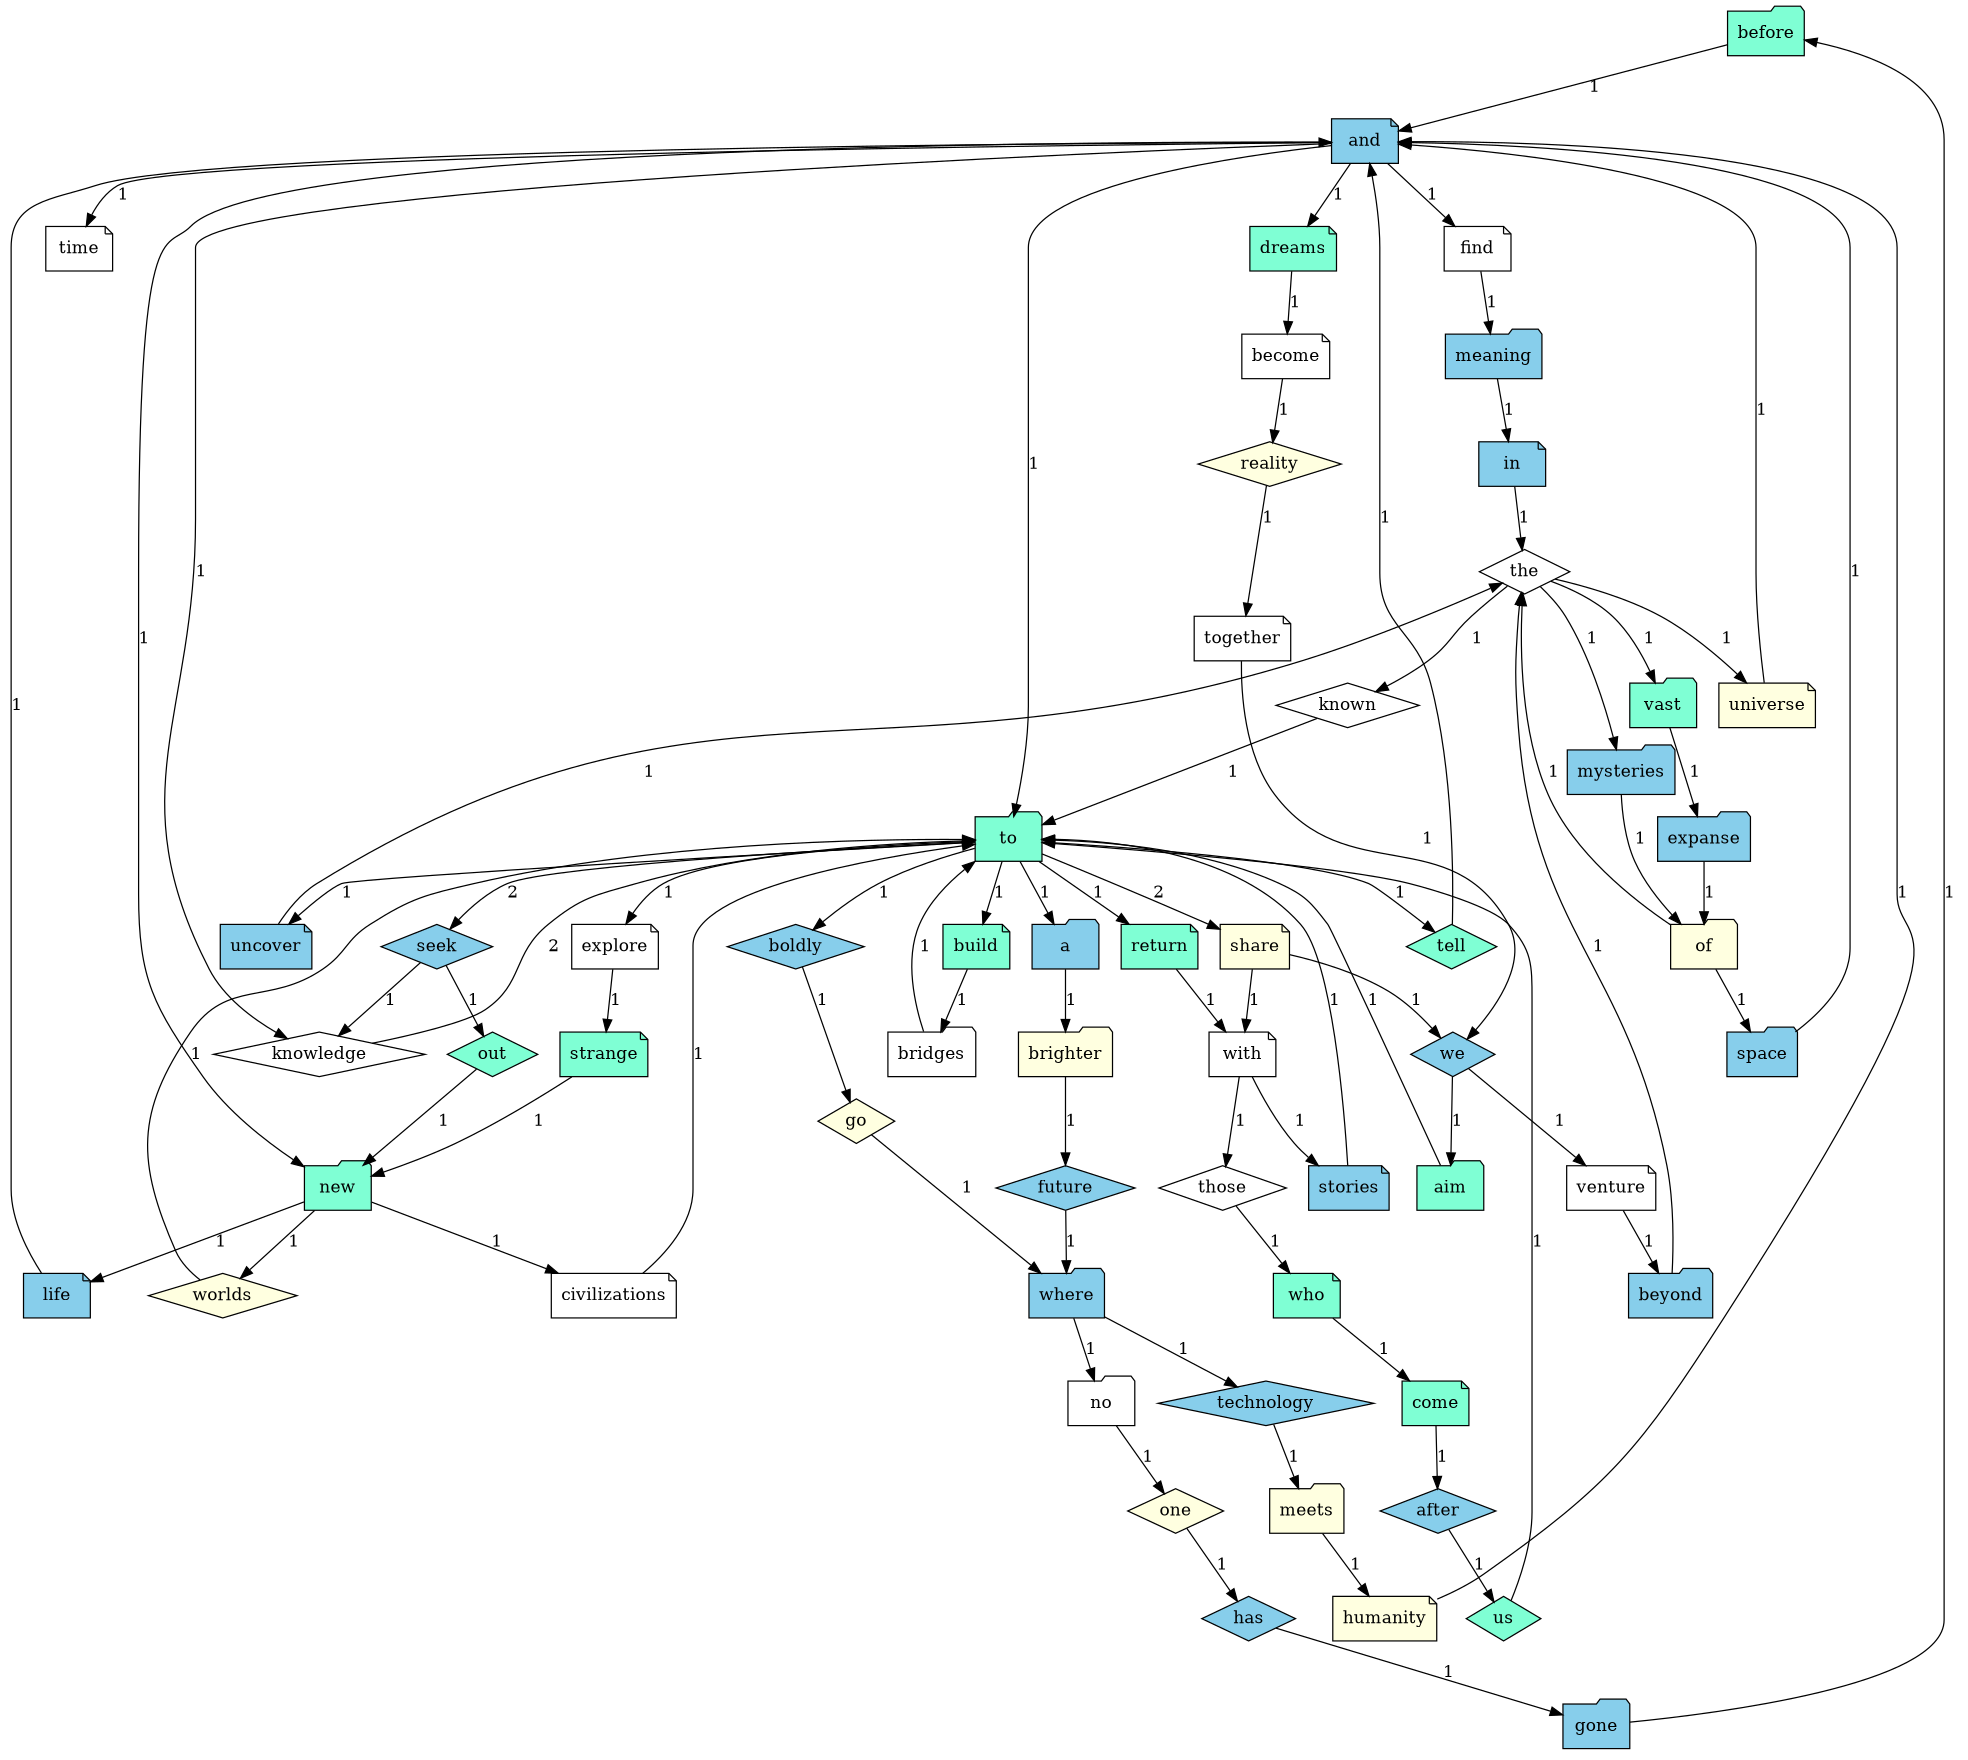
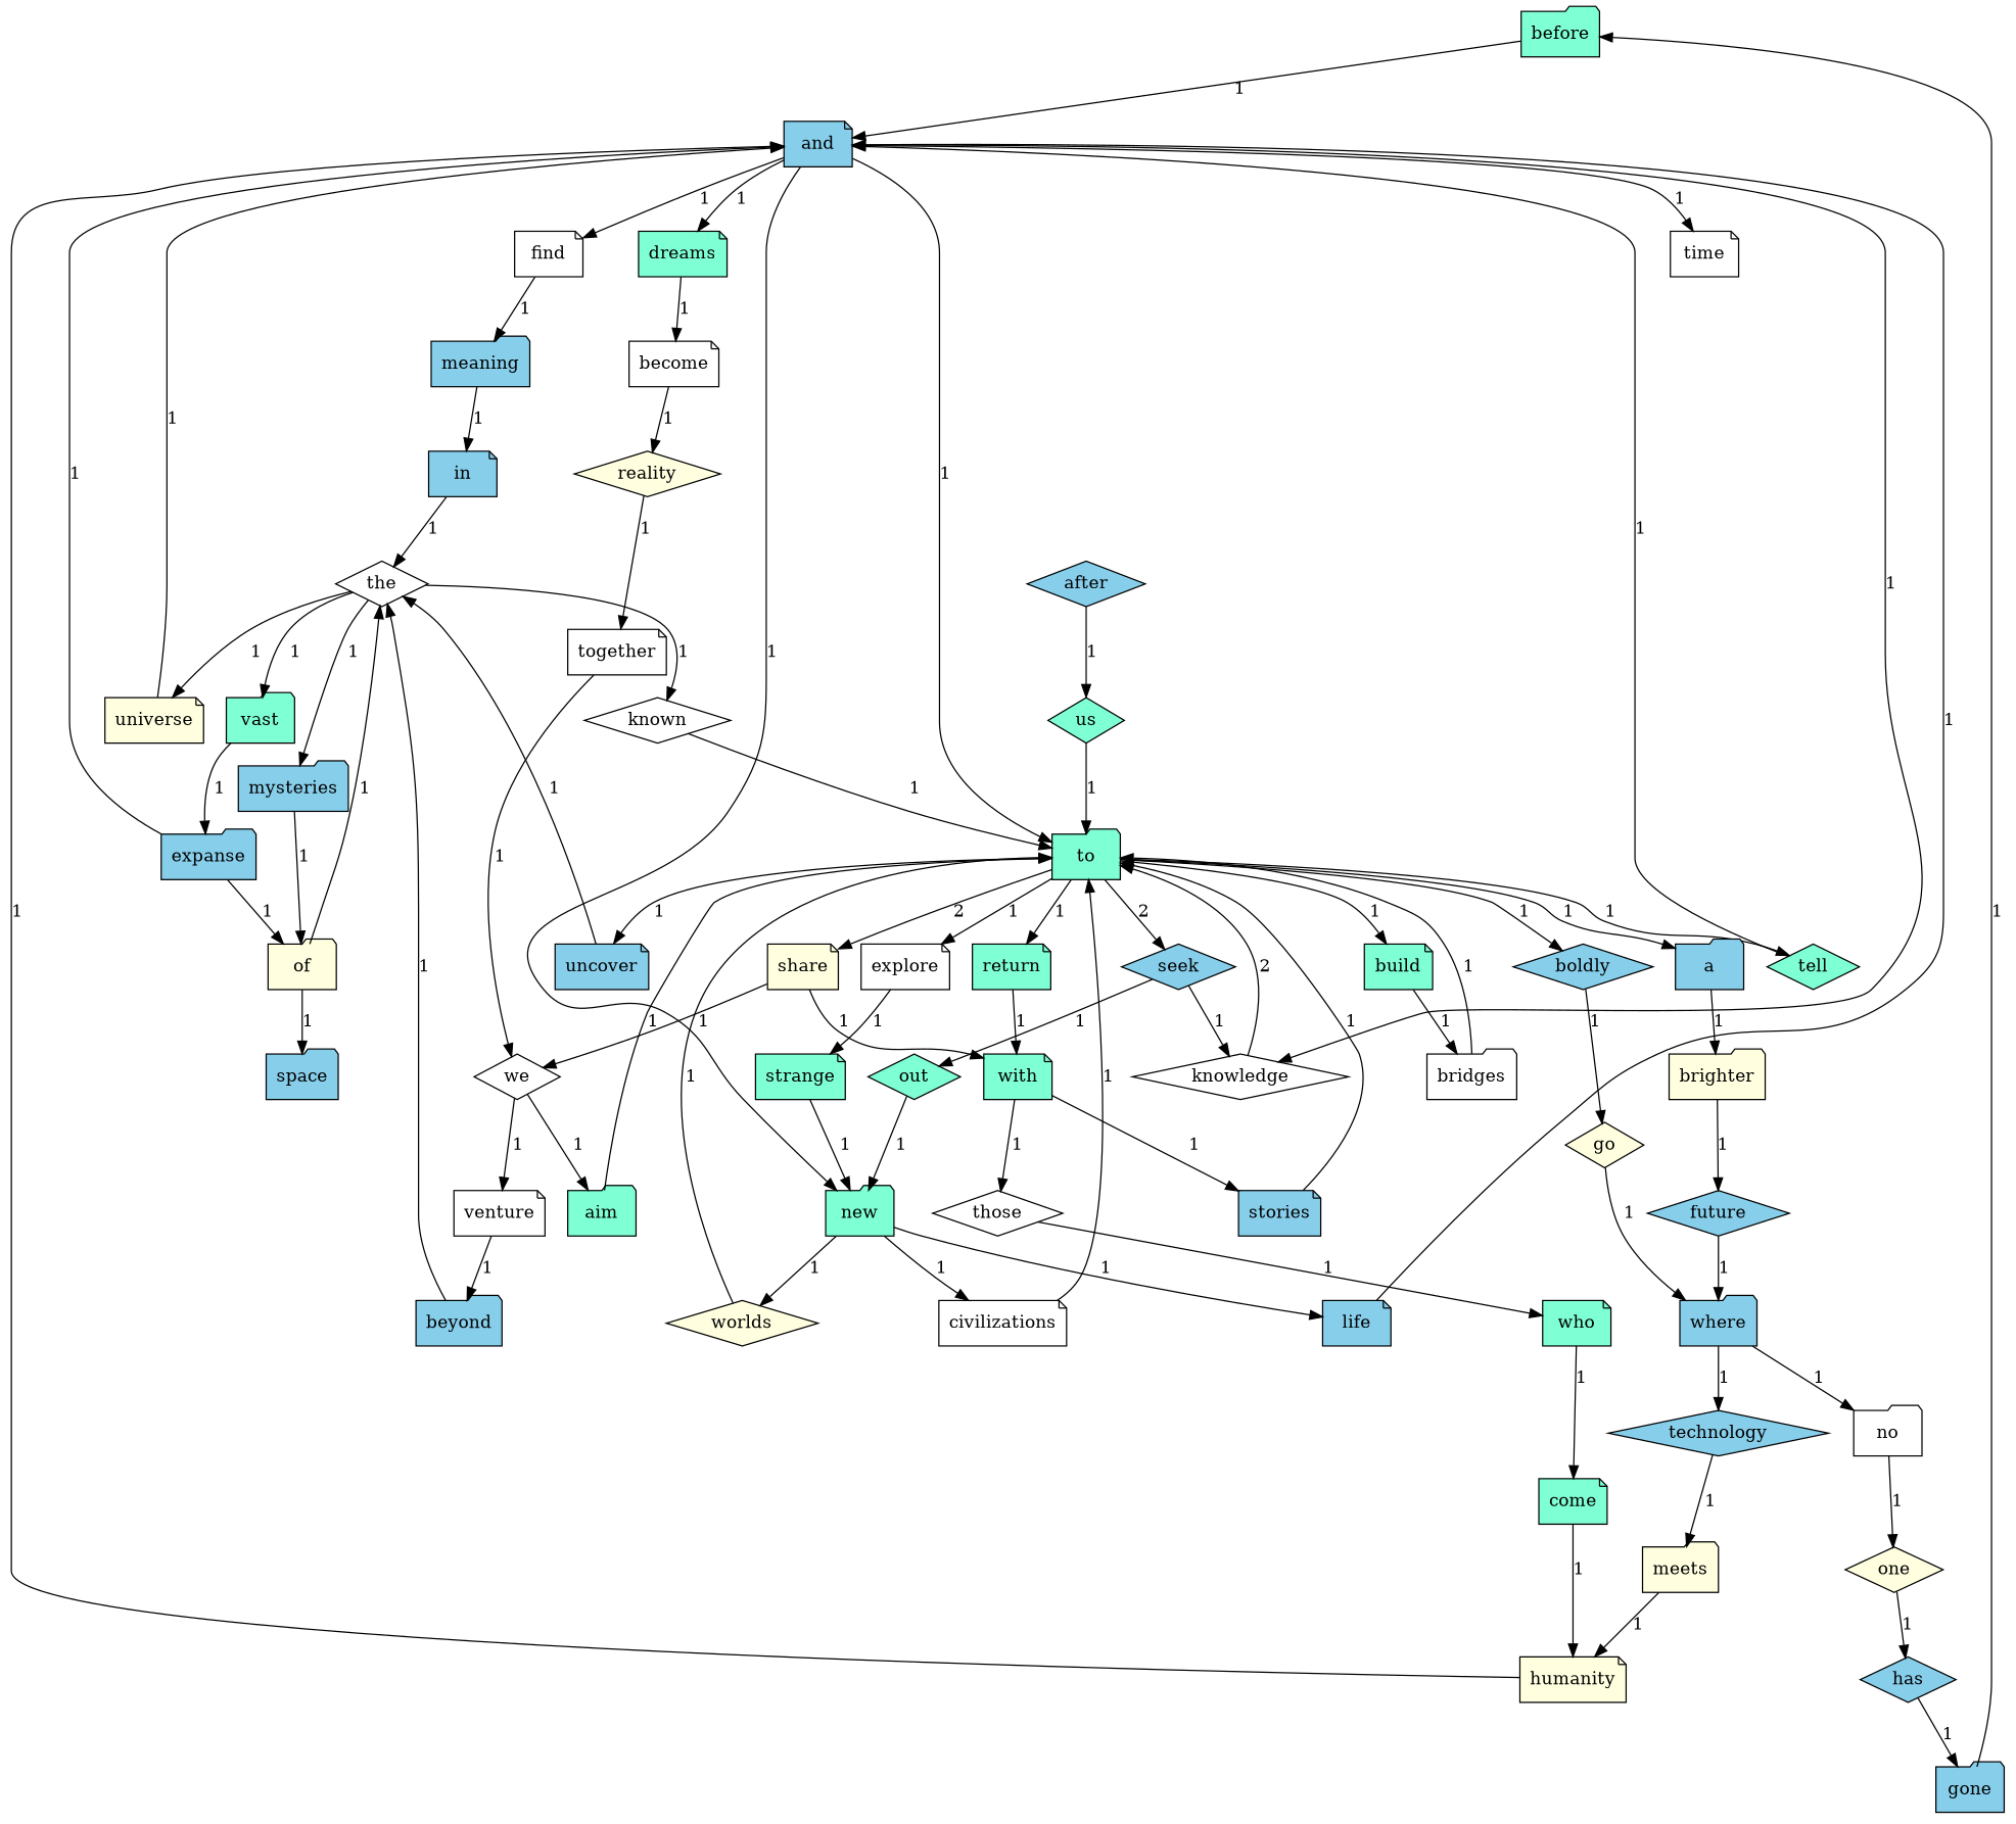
  digraph {
    node [fillcolor=skyblue shape=note style=filled]
    before [fillcolor=aquamarine shape=folder]
    and
    find [fillcolor=white]
    to [fillcolor=aquamarine shape=folder]
    knowledge [fillcolor=white shape=diamond]
    new [fillcolor=aquamarine shape=folder]
    dreams [fillcolor=aquamarine]
    time [fillcolor=white]
    meaning [shape=folder]
    tell [fillcolor=aquamarine shape=diamond]
    uncover
    seek [shape=diamond]
    share [fillcolor=lightyellow]
    boldly [shape=diamond]
    a [shape=folder]
    explore [fillcolor=white]
    build [fillcolor=aquamarine]
    return [fillcolor=aquamarine]
    civilizations [fillcolor=white]
    worlds [fillcolor=lightyellow shape=diamond]
    life
    become [fillcolor=white]
    beyond [shape=folder]
    the [fillcolor=white shape=diamond]
    mysteries [shape=folder]
    known [fillcolor=white shape=diamond]
    universe [fillcolor=lightyellow]
    vast [fillcolor=aquamarine shape=folder]
    of [fillcolor=lightyellow shape=folder]
    expanse [shape=folder]
    space [shape=folder]
    in
    has [shape=diamond]
    gone [shape=folder]
    out [fillcolor=aquamarine shape=diamond]
-   we [shape=diamond]
-   with [fillcolor=white]
+   we [fillcolor=white shape=diamond]
+   with [fillcolor=aquamarine]
    go [fillcolor=lightyellow shape=diamond]
    brighter [fillcolor=lightyellow shape=folder]
    strange [fillcolor=aquamarine]
    bridges [fillcolor=white shape=folder]
    those [fillcolor=white shape=diamond]
    who [fillcolor=aquamarine]
    come [fillcolor=aquamarine]
    after [shape=diamond]
    us [fillcolor=aquamarine shape=diamond]
    meets [fillcolor=lightyellow shape=folder]
    humanity [fillcolor=lightyellow]
    venture [fillcolor=white]
    reality [fillcolor=lightyellow shape=diamond]
    together [fillcolor=white]
    aim [fillcolor=aquamarine shape=folder]
    no [fillcolor=white shape=folder]
    one [fillcolor=lightyellow shape=diamond]
    where [shape=folder]
    technology [shape=diamond]
    stories
    future [shape=diamond]
    before -> and [label=1]
    and -> find [label=1]
    and -> to [label=1]
    and -> knowledge [label=1]
    and -> new [label=1]
    and -> dreams [label=1]
    and -> time [label=1]
    find -> meaning [label=1]
    to -> tell [label=1]
    to -> uncover [label=1]
    to -> seek [label=2]
    to -> share [label=2]
    to -> boldly [label=1]
    to -> a [label=1]
    to -> explore [label=1]
    to -> build [label=1]
    to -> return [label=1]
    knowledge -> to [label=2]
    new -> civilizations [label=1]
    new -> worlds [label=1]
    new -> life [label=1]
    dreams -> become [label=1]
    meaning -> in [label=1]
    tell -> and [label=1]
    uncover -> the [label=1]
    seek -> knowledge [label=1]
    seek -> out [label=1]
    share -> we [label=1]
    share -> with [label=1]
    boldly -> go [label=1]
    a -> brighter [label=1]
    explore -> strange [label=1]
    build -> bridges [label=1]
    return -> with [label=1]
    civilizations -> to [label=1]
    worlds -> to [label=1]
    life -> and [label=1]
    become -> reality [label=1]
    beyond -> the [label=1]
    the -> mysteries [label=1]
    the -> known [label=1]
    the -> universe [label=1]
    the -> vast [label=1]
    mysteries -> of [label=1]
    known -> to [label=1]
    universe -> and [label=1]
    vast -> expanse [label=1]
    of -> the [label=1]
    of -> space [label=1]
    expanse -> of [label=1]
-   space -> and [label=1]
+   expanse -> and [label=1]
    in -> the [label=1]
    has -> gone [label=1]
    gone -> before [label=1]
    out -> new [label=1]
    we -> venture [label=1]
    we -> aim [label=1]
    with -> those [label=1]
    with -> stories [label=1]
    go -> where [label=1]
    brighter -> future [label=1]
    strange -> new [label=1]
    bridges -> to [label=1]
    those -> who [label=1]
    who -> come [label=1]
-   come -> after [label=1]
+   come -> humanity [label=1]
    after -> us [label=1]
    us -> to [label=1]
    meets -> humanity [label=1]
    humanity -> and [label=1]
    venture -> beyond [label=1]
    reality -> together [label=1]
    together -> we [label=1]
    aim -> to [label=1]
    no -> one [label=1]
    one -> has [label=1]
    where -> no [label=1]
    where -> technology [label=1]
    technology -> meets [label=1]
    stories -> to [label=1]
    future -> where [label=1]
  }
